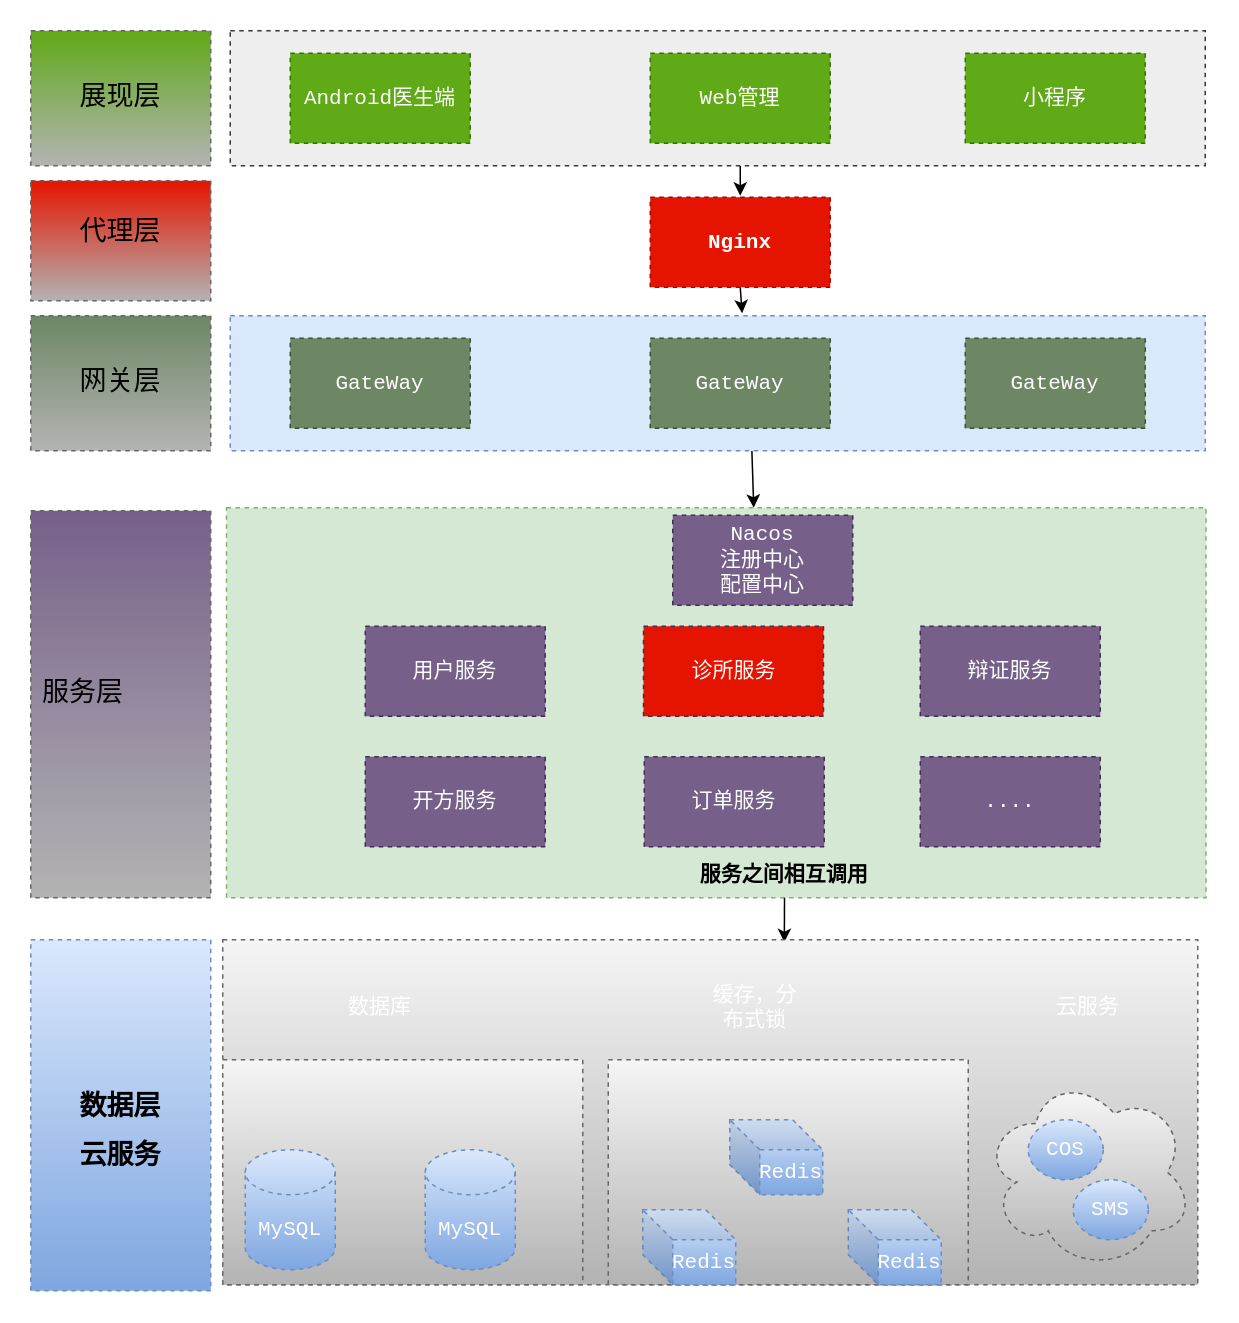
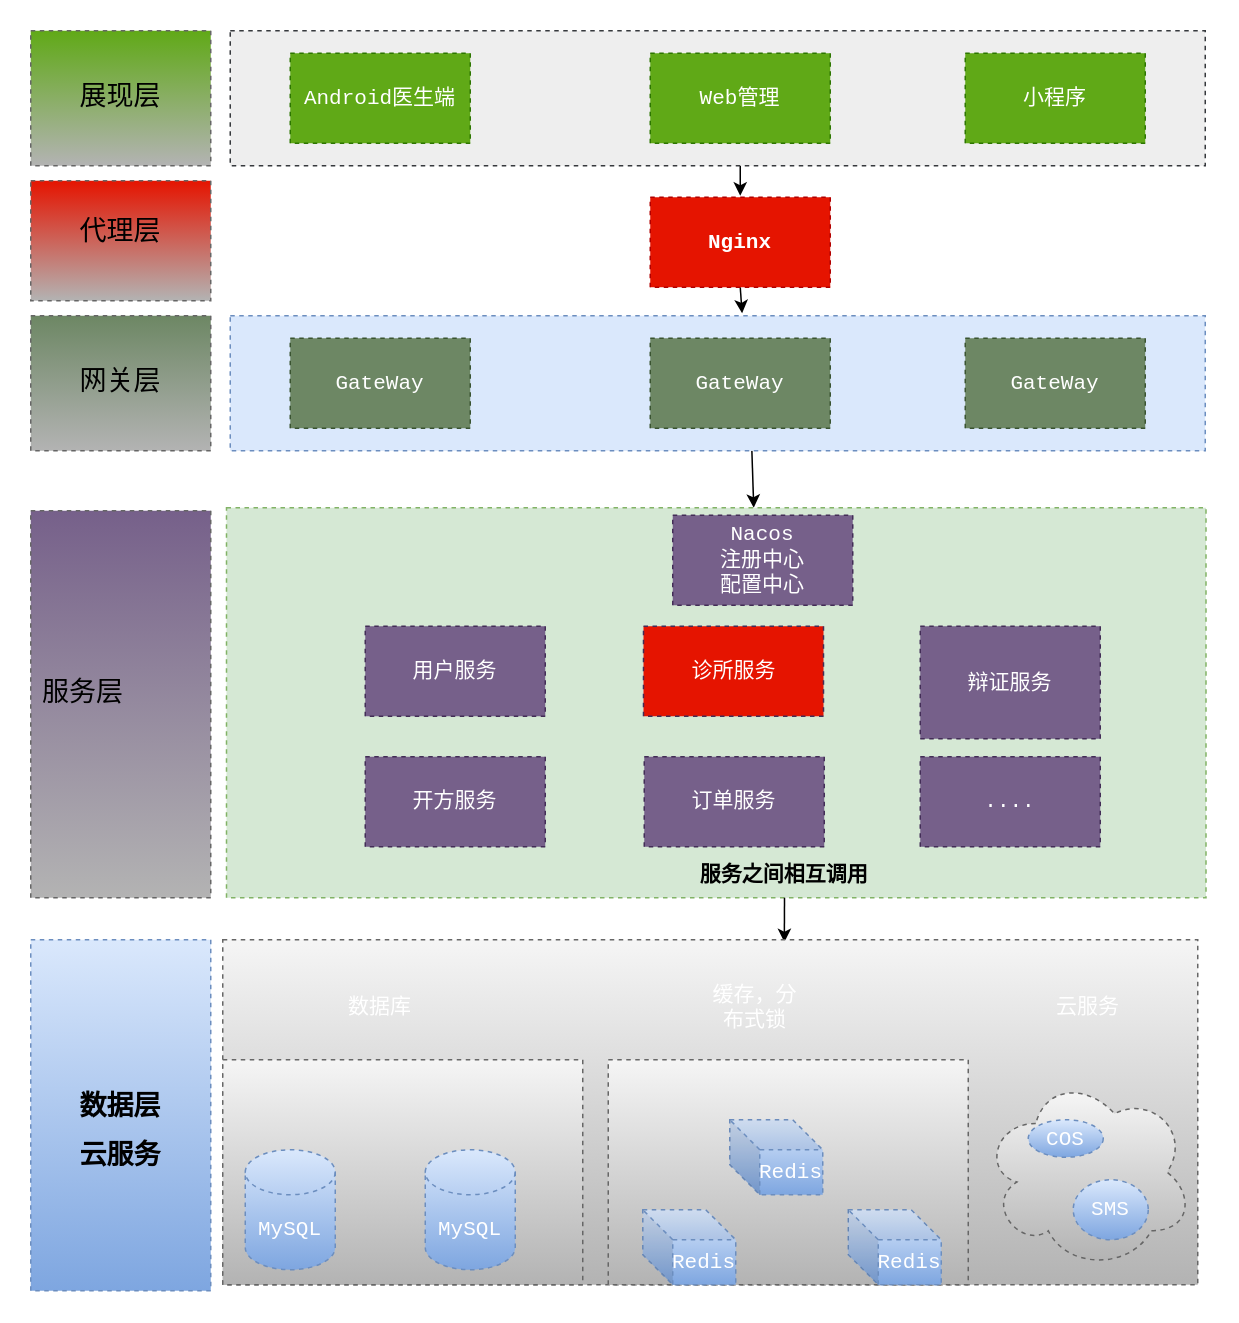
  <mxCell id="0" />
  <mxCell id="1" parent="0" />
  <mxCell id="2" style="edgeStyle=none;html=1;exitX=0.5;exitY=1;exitDx=0;exitDy=0;entryX=0.375;entryY=-0.017;entryDx=0;entryDy=0;entryPerimeter=0;fontFamily=Courier New;fontSize=14;" edge="1" parent="1"><mxGeometry relative="1" as="geometry"><mxPoint x="493" y="110" as="sourcePoint" /><mxPoint x="493" y="129.98" as="targetPoint" /></mxGeometry></mxCell>
  <mxCell id="3" value="" style="rounded=0;whiteSpace=wrap;html=1;dashed=1;fillColor=#eeeeee;strokeColor=#36393d;" vertex="1" parent="1"><mxGeometry x="153" y="20" width="650" height="90" as="geometry" /></mxCell>
  <mxCell id="4" value="&lt;font face=&quot;Courier New&quot; style=&quot;font-size: 14px&quot;&gt;Android医生端&lt;/font&gt;" style="rounded=0;whiteSpace=wrap;html=1;dashed=1;fillColor=#60a917;fontColor=#ffffff;strokeColor=#2D7600;" vertex="1" parent="1"><mxGeometry x="193" y="35" width="120" height="60" as="geometry" /></mxCell>
  <mxCell id="5" value="&lt;font face=&quot;Courier New&quot; style=&quot;font-size: 14px&quot;&gt;Web管理&lt;/font&gt;" style="rounded=0;whiteSpace=wrap;html=1;dashed=1;fillColor=#60a917;fontColor=#ffffff;strokeColor=#2D7600;" vertex="1" parent="1"><mxGeometry x="433" y="35" width="120" height="60" as="geometry" /></mxCell>
  <mxCell id="6" value="&lt;font face=&quot;Courier New&quot;&gt;&lt;span style=&quot;font-size: 14px&quot;&gt;小程序&lt;/span&gt;&lt;/font&gt;" style="rounded=0;whiteSpace=wrap;html=1;dashed=1;fillColor=#60a917;fontColor=#ffffff;strokeColor=#2D7600;" vertex="1" parent="1"><mxGeometry x="643" y="35" width="120" height="60" as="geometry" /></mxCell>
  <mxCell id="7" style="edgeStyle=none;html=1;exitX=0.5;exitY=1;exitDx=0;exitDy=0;entryX=0.525;entryY=-0.018;entryDx=0;entryDy=0;entryPerimeter=0;fontFamily=Courier New;fontSize=14;" edge="1" parent="1" source="8" target="10"><mxGeometry relative="1" as="geometry" /></mxCell>
  <mxCell id="8" value="&lt;b&gt;Nginx&lt;/b&gt;" style="rounded=0;whiteSpace=wrap;html=1;dashed=1;fontFamily=Courier New;fontSize=14;fillColor=#e51400;fontColor=#ffffff;strokeColor=#B20000;" vertex="1" parent="1"><mxGeometry x="433" y="131" width="120" height="60" as="geometry" /></mxCell>
  <mxCell id="9" style="edgeStyle=none;html=1;exitX=0.535;exitY=1;exitDx=0;exitDy=0;entryX=0.5;entryY=0;entryDx=0;entryDy=0;fontFamily=Courier New;fontSize=14;exitPerimeter=0;" edge="1" parent="1" source="10"><mxGeometry relative="1" as="geometry"><mxPoint x="503" y="300" as="sourcePoint" /><mxPoint x="502" y="338" as="targetPoint" /></mxGeometry></mxCell>
  <mxCell id="10" value="" style="rounded=0;whiteSpace=wrap;html=1;dashed=1;fillColor=#dae8fc;strokeColor=#6c8ebf;" vertex="1" parent="1"><mxGeometry x="153" y="210" width="650" height="90" as="geometry" /></mxCell>
  <mxCell id="11" value="GateWay" style="rounded=0;whiteSpace=wrap;html=1;dashed=1;fontFamily=Courier New;fontSize=14;fillColor=#6d8764;fontColor=#ffffff;strokeColor=#3A5431;" vertex="1" parent="1"><mxGeometry x="193" y="225" width="120" height="60" as="geometry" /></mxCell>
  <mxCell id="12" value="GateWay" style="rounded=0;whiteSpace=wrap;html=1;dashed=1;fontFamily=Courier New;fontSize=14;fillColor=#6d8764;fontColor=#ffffff;strokeColor=#3A5431;" vertex="1" parent="1"><mxGeometry x="433" y="225" width="120" height="60" as="geometry" /></mxCell>
  <mxCell id="13" value="GateWay" style="rounded=0;whiteSpace=wrap;html=1;dashed=1;fontFamily=Courier New;fontSize=14;fillColor=#6d8764;fontColor=#ffffff;strokeColor=#3A5431;" vertex="1" parent="1"><mxGeometry x="643" y="225" width="120" height="60" as="geometry" /></mxCell>
  <mxCell id="14" value="" style="rounded=0;whiteSpace=wrap;html=1;dashed=1;fillColor=#d5e8d4;strokeColor=#82b366;" vertex="1" parent="1"><mxGeometry x="150.5" y="338" width="653" height="260" as="geometry" /></mxCell>
  <mxCell id="15" value="用户服务" style="rounded=0;whiteSpace=wrap;html=1;dashed=1;fontFamily=Courier New;fontSize=14;fillColor=#76608a;fontColor=#ffffff;strokeColor=#432D57;" vertex="1" parent="1"><mxGeometry x="243" y="417" width="120" height="60" as="geometry" /></mxCell>
  <mxCell id="16" value="诊所服务" style="rounded=0;whiteSpace=wrap;html=1;dashed=1;fontFamily=Courier New;fontSize=14;fillColor=#e51400;fontColor=#ffffff;strokeColor=#432D57;" vertex="1" parent="1"><mxGeometry x="428.5" y="417" width="120" height="60" as="geometry" /></mxCell>
- <mxCell id="17" value="辩证服务" style="rounded=0;whiteSpace=wrap;html=1;dashed=1;fontFamily=Courier New;fontSize=14;fillColor=#76608a;fontColor=#ffffff;strokeColor=#432D57;" vertex="1" parent="1"><mxGeometry x="613" y="417" width="120" height="60" as="geometry" /></mxCell>
+ <mxCell id="17" value="辩证服务" style="rounded=0;whiteSpace=wrap;html=1;dashed=1;fontFamily=Courier New;fontSize=14;fillColor=#76608a;fontColor=#ffffff;strokeColor=#432D57;" vertex="1" parent="1"><mxGeometry x="613" y="417" width="120" height="75" as="geometry" /></mxCell>
  <mxCell id="18" value="开方服务" style="rounded=0;whiteSpace=wrap;html=1;dashed=1;fontFamily=Courier New;fontSize=14;fillColor=#76608a;fontColor=#ffffff;strokeColor=#432D57;" vertex="1" parent="1"><mxGeometry x="243" y="504" width="120" height="60" as="geometry" /></mxCell>
  <mxCell id="19" value="订单服务" style="rounded=0;whiteSpace=wrap;html=1;dashed=1;fontFamily=Courier New;fontSize=14;fillColor=#76608a;fontColor=#ffffff;strokeColor=#432D57;" vertex="1" parent="1"><mxGeometry x="429" y="504" width="120" height="60" as="geometry" /></mxCell>
  <mxCell id="20" value="...." style="rounded=0;whiteSpace=wrap;html=1;dashed=1;fontFamily=Courier New;fontSize=14;fillColor=#76608a;fontColor=#ffffff;strokeColor=#432D57;" vertex="1" parent="1"><mxGeometry x="613" y="504" width="120" height="60" as="geometry" /></mxCell>
  <mxCell id="21" style="edgeStyle=none;html=1;exitX=0.5;exitY=1;exitDx=0;exitDy=0;entryX=0.576;entryY=0.007;entryDx=0;entryDy=0;entryPerimeter=0;fontFamily=Courier New;fontSize=14;" edge="1" parent="1" source="22" target="23"><mxGeometry relative="1" as="geometry" /></mxCell>
  <mxCell id="22" value="&lt;b&gt;服务之间相互调用&lt;/b&gt;" style="text;html=1;strokeColor=none;fillColor=none;align=center;verticalAlign=middle;whiteSpace=wrap;rounded=0;dashed=1;fontFamily=Courier New;fontSize=14;" vertex="1" parent="1"><mxGeometry x="442" y="568" width="161" height="30" as="geometry" /></mxCell>
  <mxCell id="23" value="" style="rounded=0;whiteSpace=wrap;html=1;dashed=1;fillColor=#f5f5f5;strokeColor=#666666;gradientColor=#b3b3b3;" vertex="1" parent="1"><mxGeometry x="148" y="626" width="650" height="230" as="geometry" /></mxCell>
  <mxCell id="24" value="Nacos&lt;br&gt;注册中心&lt;br&gt;配置中心" style="rounded=0;whiteSpace=wrap;html=1;dashed=1;fontFamily=Courier New;fontSize=14;fillColor=#76608a;fontColor=#ffffff;strokeColor=#432D57;" vertex="1" parent="1"><mxGeometry x="448" y="343" width="120" height="60" as="geometry" /></mxCell>
  <mxCell id="25" value="" style="rounded=0;whiteSpace=wrap;html=1;dashed=1;fontFamily=Courier New;fontSize=14;fillColor=#f5f5f5;gradientColor=#b3b3b3;strokeColor=#666666;" vertex="1" parent="1"><mxGeometry x="405" y="706" width="240" height="150" as="geometry" /></mxCell>
  <mxCell id="26" value="" style="rounded=0;whiteSpace=wrap;html=1;dashed=1;fontFamily=Courier New;fontSize=14;fillColor=#f5f5f5;gradientColor=#b3b3b3;strokeColor=#666666;" vertex="1" parent="1"><mxGeometry x="148" y="706" width="240" height="150" as="geometry" /></mxCell>
  <mxCell id="27" value="" style="ellipse;shape=cloud;whiteSpace=wrap;html=1;dashed=1;fontFamily=Courier New;fontSize=14;fillColor=#f5f5f5;gradientColor=#b3b3b3;strokeColor=#666666;" vertex="1" parent="1"><mxGeometry x="655" y="716" width="140" height="130" as="geometry" /></mxCell>
  <mxCell id="28" value="&lt;font color=&quot;#ffffff&quot;&gt;MySQL&lt;/font&gt;" style="shape=cylinder3;whiteSpace=wrap;html=1;boundedLbl=1;backgroundOutline=1;size=15;dashed=1;fontFamily=Courier New;fontSize=14;fillColor=#dae8fc;gradientColor=#7ea6e0;strokeColor=#6c8ebf;" vertex="1" parent="1"><mxGeometry x="163" y="766" width="60" height="80" as="geometry" /></mxCell>
  <mxCell id="29" value="&lt;span&gt;&lt;font color=&quot;#ffffff&quot;&gt;MySQL&lt;/font&gt;&lt;/span&gt;" style="shape=cylinder3;whiteSpace=wrap;html=1;boundedLbl=1;backgroundOutline=1;size=15;dashed=1;fontFamily=Courier New;fontSize=14;fillColor=#dae8fc;gradientColor=#7ea6e0;strokeColor=#6c8ebf;" vertex="1" parent="1"><mxGeometry x="283" y="766" width="60" height="80" as="geometry" /></mxCell>
  <mxCell id="30" value="&lt;font color=&quot;#ffffff&quot;&gt;Redis&lt;/font&gt;" style="shape=cube;whiteSpace=wrap;html=1;boundedLbl=1;backgroundOutline=1;darkOpacity=0.05;darkOpacity2=0.1;dashed=1;fontFamily=Courier New;fontSize=14;fillColor=#dae8fc;gradientColor=#7ea6e0;strokeColor=#6c8ebf;" vertex="1" parent="1"><mxGeometry x="428" y="806" width="62" height="50" as="geometry" /></mxCell>
  <mxCell id="31" value="&lt;font color=&quot;#ffffff&quot;&gt;Redis&lt;/font&gt;" style="shape=cube;whiteSpace=wrap;html=1;boundedLbl=1;backgroundOutline=1;darkOpacity=0.05;darkOpacity2=0.1;dashed=1;fontFamily=Courier New;fontSize=14;fillColor=#dae8fc;gradientColor=#7ea6e0;strokeColor=#6c8ebf;" vertex="1" parent="1"><mxGeometry x="565" y="806" width="62" height="50" as="geometry" /></mxCell>
  <mxCell id="32" value="&lt;font color=&quot;#ffffff&quot;&gt;Redis&lt;/font&gt;" style="shape=cube;whiteSpace=wrap;html=1;boundedLbl=1;backgroundOutline=1;darkOpacity=0.05;darkOpacity2=0.1;dashed=1;fontFamily=Courier New;fontSize=14;fillColor=#dae8fc;gradientColor=#7ea6e0;strokeColor=#6c8ebf;" vertex="1" parent="1"><mxGeometry x="486" y="746" width="62" height="50" as="geometry" /></mxCell>
  <mxCell id="33" value="&lt;font color=&quot;#ffffff&quot;&gt;数据库&lt;/font&gt;" style="text;html=1;strokeColor=none;fillColor=none;align=center;verticalAlign=middle;whiteSpace=wrap;rounded=0;dashed=1;fontFamily=Courier New;fontSize=14;" vertex="1" parent="1"><mxGeometry x="223" y="656" width="60" height="30" as="geometry" /></mxCell>
  <mxCell id="34" value="&lt;font color=&quot;#ffffff&quot;&gt;缓存，分布式锁&lt;/font&gt;" style="text;html=1;strokeColor=none;fillColor=none;align=center;verticalAlign=middle;whiteSpace=wrap;rounded=0;dashed=1;fontFamily=Courier New;fontSize=14;" vertex="1" parent="1"><mxGeometry x="472.5" y="656" width="60" height="30" as="geometry" /></mxCell>
  <mxCell id="35" value="&lt;font color=&quot;#ffffff&quot;&gt;云服务&lt;/font&gt;" style="text;html=1;strokeColor=none;fillColor=none;align=center;verticalAlign=middle;whiteSpace=wrap;rounded=0;dashed=1;fontFamily=Courier New;fontSize=14;" vertex="1" parent="1"><mxGeometry x="695" y="656" width="60" height="30" as="geometry" /></mxCell>
- <mxCell id="36" value="&lt;font color=&quot;#ffffff&quot;&gt;COS&lt;/font&gt;" style="ellipse;whiteSpace=wrap;html=1;dashed=1;fontFamily=Courier New;fontSize=14;fillColor=#dae8fc;gradientColor=#7ea6e0;strokeColor=#6c8ebf;" vertex="1" parent="1"><mxGeometry x="685" y="746" width="50" height="40" as="geometry" /></mxCell>
+ <mxCell id="36" value="&lt;font color=&quot;#ffffff&quot;&gt;COS&lt;/font&gt;" style="ellipse;whiteSpace=wrap;html=1;dashed=1;fontFamily=Courier New;fontSize=14;fillColor=#dae8fc;gradientColor=#7ea6e0;strokeColor=#6c8ebf;" vertex="1" parent="1"><mxGeometry x="685" y="746" width="50" height="25" as="geometry" /></mxCell>
  <mxCell id="37" value="&lt;font color=&quot;#ffffff&quot;&gt;SMS&lt;/font&gt;" style="ellipse;whiteSpace=wrap;html=1;dashed=1;fontFamily=Courier New;fontSize=14;fillColor=#dae8fc;gradientColor=#7ea6e0;strokeColor=#6c8ebf;" vertex="1" parent="1"><mxGeometry x="715" y="786" width="50" height="40" as="geometry" /></mxCell>
  <mxCell id="38" value="" style="rounded=0;whiteSpace=wrap;html=1;dashed=1;fontFamily=Courier New;fontSize=14;fillColor=#dae8fc;gradientColor=#7ea6e0;strokeColor=#6c8ebf;" vertex="1" parent="1"><mxGeometry x="20" y="626" width="120" height="234" as="geometry" /></mxCell>
  <mxCell id="39" value="&lt;span style=&quot;font-size: 18px&quot;&gt;&lt;b&gt;数据层&lt;/b&gt;&lt;/span&gt;" style="text;html=1;strokeColor=none;fillColor=none;align=center;verticalAlign=middle;whiteSpace=wrap;rounded=0;dashed=1;fontFamily=Courier New;fontSize=14;" vertex="1" parent="1"><mxGeometry x="50" y="723" width="60" height="30" as="geometry" /></mxCell>
  <mxCell id="40" value="&lt;span style=&quot;font-size: 18px&quot;&gt;&lt;b&gt;云服务&lt;/b&gt;&lt;/span&gt;" style="text;html=1;strokeColor=none;fillColor=none;align=center;verticalAlign=middle;whiteSpace=wrap;rounded=0;dashed=1;fontFamily=Courier New;fontSize=14;" vertex="1" parent="1"><mxGeometry x="40" y="756" width="80" height="30" as="geometry" /></mxCell>
  <mxCell id="41" value="" style="rounded=0;whiteSpace=wrap;html=1;dashed=1;fontFamily=Courier New;fontSize=14;fillColor=#76608A;gradientColor=#b3b3b3;strokeColor=#666666;" vertex="1" parent="1"><mxGeometry x="20" y="340" width="120" height="258" as="geometry" /></mxCell>
  <mxCell id="42" value="服务层" style="text;html=1;strokeColor=none;fillColor=none;align=center;verticalAlign=middle;whiteSpace=wrap;rounded=0;dashed=1;fontFamily=Courier New;fontSize=18;" vertex="1" parent="1"><mxGeometry x="25" y="447" width="60" height="30" as="geometry" /></mxCell>
  <mxCell id="43" value="" style="rounded=0;whiteSpace=wrap;html=1;dashed=1;fontFamily=Courier New;fontSize=14;fillColor=#6D8764;gradientColor=#b3b3b3;strokeColor=#666666;" vertex="1" parent="1"><mxGeometry x="20" y="210" width="120" height="90" as="geometry" /></mxCell>
  <mxCell id="44" value="网关层" style="text;html=1;strokeColor=none;fillColor=none;align=center;verticalAlign=middle;whiteSpace=wrap;rounded=0;dashed=1;fontFamily=Courier New;fontSize=18;" vertex="1" parent="1"><mxGeometry x="50" y="240" width="60" height="30" as="geometry" /></mxCell>
  <mxCell id="45" value="" style="rounded=0;whiteSpace=wrap;html=1;dashed=1;fontFamily=Courier New;fontSize=14;fillColor=#E51400;gradientColor=#b3b3b3;strokeColor=#666666;" vertex="1" parent="1"><mxGeometry x="20" y="120" width="120" height="80" as="geometry" /></mxCell>
  <mxCell id="46" value="代理层" style="text;html=1;strokeColor=none;fillColor=none;align=center;verticalAlign=middle;whiteSpace=wrap;rounded=0;dashed=1;fontFamily=Courier New;fontSize=18;" vertex="1" parent="1"><mxGeometry x="50" y="140" width="60" height="30" as="geometry" /></mxCell>
  <mxCell id="47" value="" style="rounded=0;whiteSpace=wrap;html=1;dashed=1;fontFamily=Courier New;fontSize=14;fillColor=#60A917;gradientColor=#b3b3b3;strokeColor=#666666;" vertex="1" parent="1"><mxGeometry x="20" y="20" width="120" height="90" as="geometry" /></mxCell>
  <mxCell id="48" value="展现层" style="text;html=1;strokeColor=none;fillColor=none;align=center;verticalAlign=middle;whiteSpace=wrap;rounded=0;dashed=1;fontFamily=Courier New;fontSize=18;" vertex="1" parent="1"><mxGeometry x="50" y="50" width="60" height="30" as="geometry" /></mxCell>
